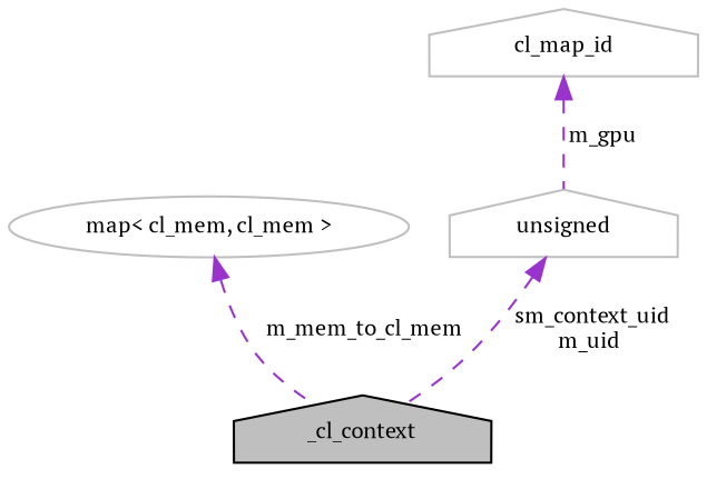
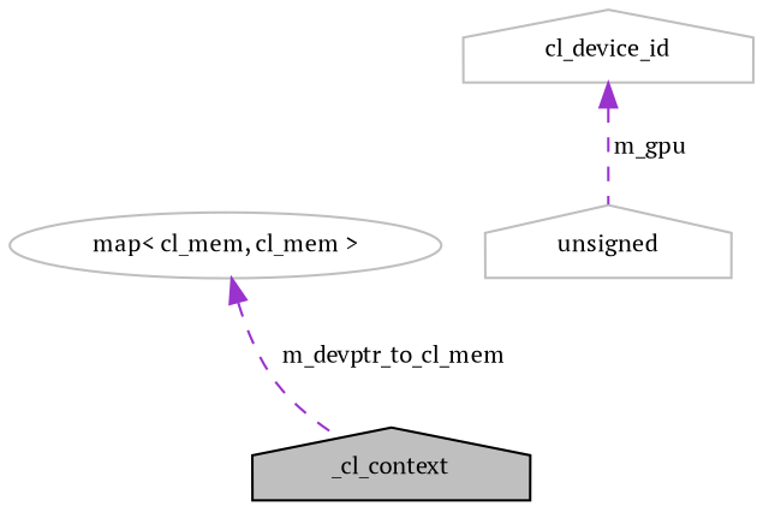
  digraph {
    fontname="PT Serif"
    node [color=grey75 fontname="PT Serif" fontsize=10 shape=house]
    edge [color=darkorchid3 dir=back fontname="PT Serif" fontsize=10 labelfontname=FreeSans labelfontsize=10 style=dashed]
    n1 [color=black fillcolor=grey75 fontcolor=black height=0.2 label=_cl_context style=filled width=0.4]
    n2 [height=0.2 label="map\< cl_mem, cl_mem \>" shape=ellipse width=0.4]
    n3 [height=0.2 label=unsigned width=0.4]
-   n4 [height=0.2 label=cl_map_id width=0.4]
-   n2 -> n1 [label=" m_mem_to_cl_mem"]
-   n3 -> n1 [label=" sm_context_uid\nm_uid"]
+   n4 [height=0.2 label=cl_device_id width=0.4]
+   n2 -> n1 [label=" m_devptr_to_cl_mem"]
    n4 -> n3 [label=" m_gpu"]
  }
